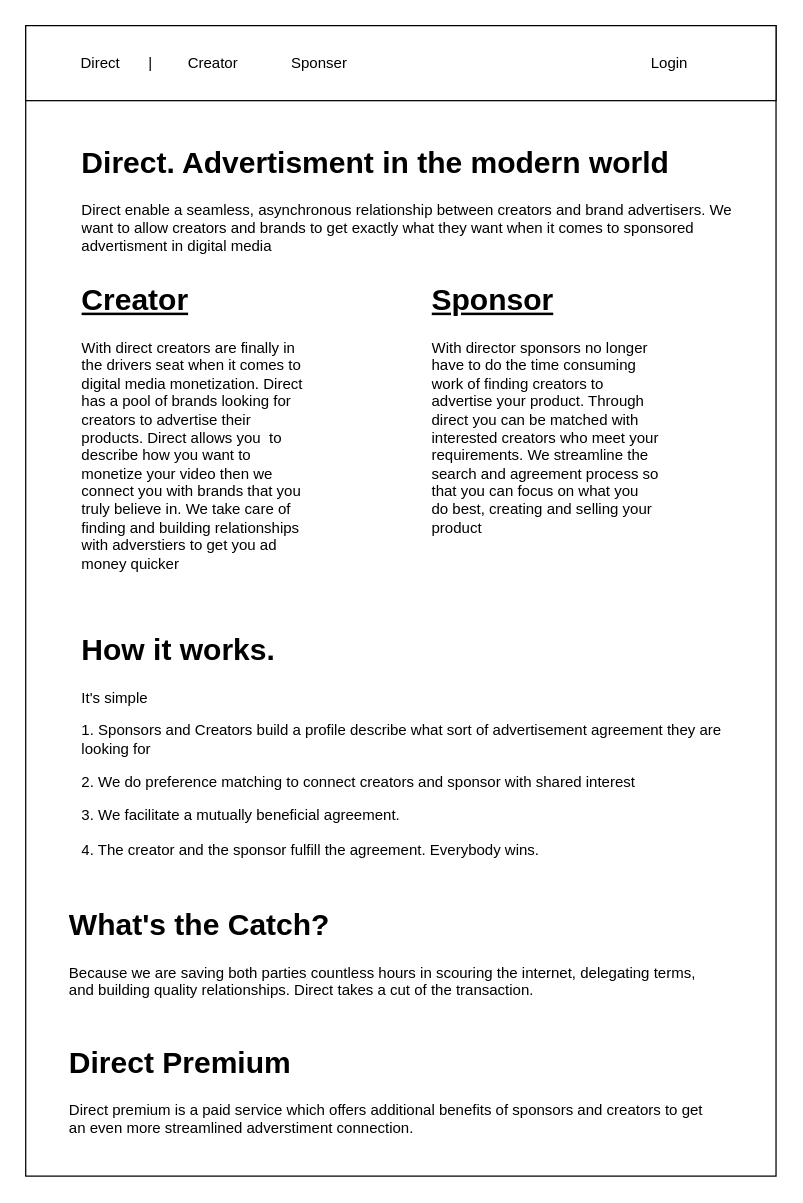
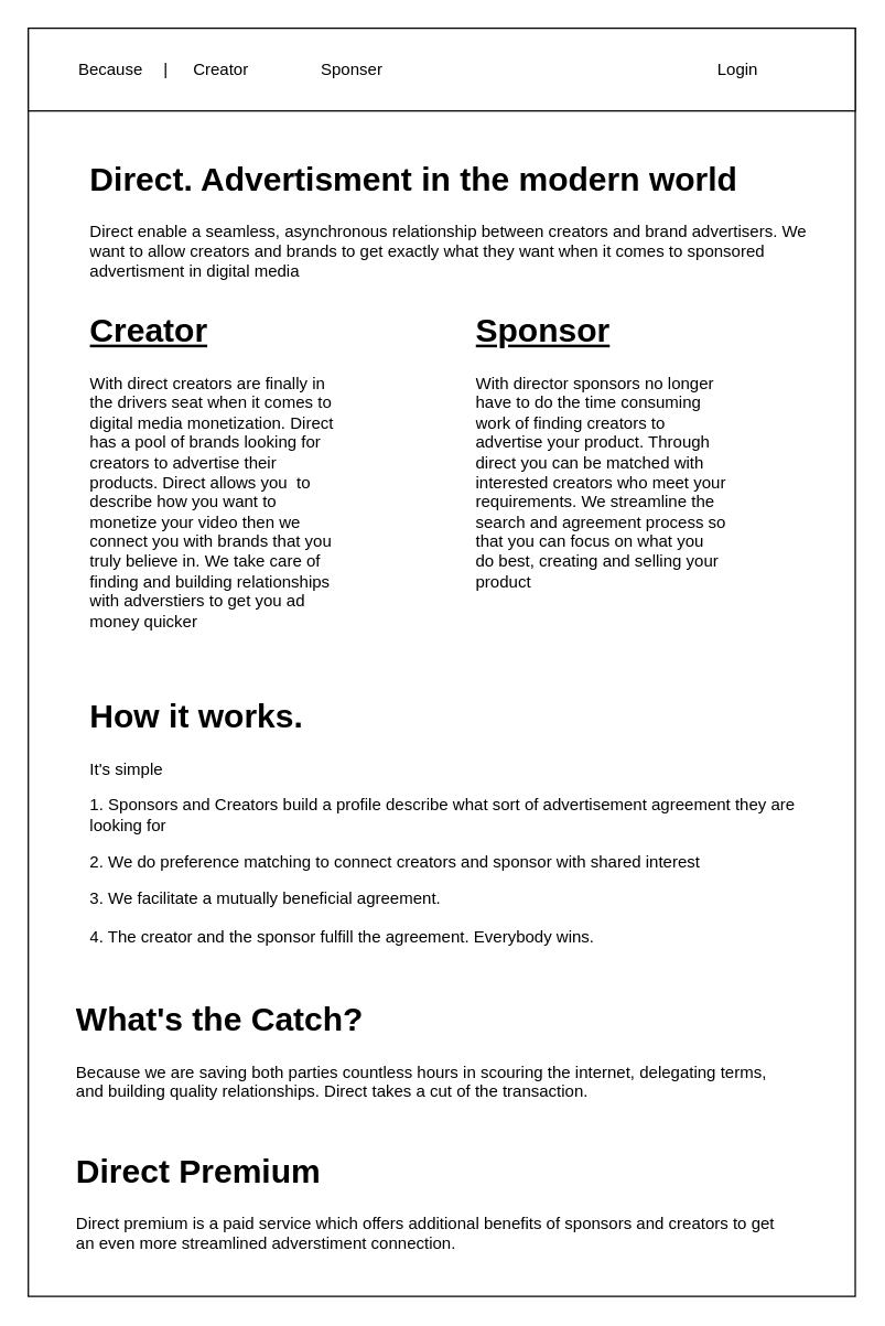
  <mxCell id="0" />
  <mxCell id="1" parent="0" />
  <mxCell id="2" value="" style="rounded=0;whiteSpace=wrap;html=1;" vertex="1" parent="1"><mxGeometry x="20" y="20" width="600" height="920" as="geometry" /></mxCell>
  <mxCell id="3" value="" style="rounded=0;whiteSpace=wrap;html=1;" vertex="1" parent="1"><mxGeometry x="20" y="20" width="600" height="60" as="geometry" /></mxCell>
- <mxCell id="4" value="Direct" style="text;html=1;strokeColor=none;fillColor=none;align=center;verticalAlign=middle;whiteSpace=wrap;rounded=0;" vertex="1" parent="1"><mxGeometry x="50" y="35" width="60" height="30" as="geometry" /></mxCell>
+ <mxCell id="4" value="Because" style="text;html=1;strokeColor=none;fillColor=none;align=center;verticalAlign=middle;whiteSpace=wrap;rounded=0;" vertex="1" parent="1"><mxGeometry x="50" y="35" width="60" height="30" as="geometry" /></mxCell>
  <mxCell id="5" value="&lt;h1&gt;Direct. Advertisment in the modern world&lt;/h1&gt;&lt;div&gt;Direct enable a seamless, asynchronous relationship between creators and brand advertisers. We want to allow creators and brands to get exactly what they want when it comes to sponsored advertisment in digital media&lt;br&gt;&lt;/div&gt;" style="text;html=1;strokeColor=none;fillColor=none;spacing=5;spacingTop=-20;whiteSpace=wrap;overflow=hidden;rounded=0;" vertex="1" parent="1"><mxGeometry x="60" y="110" width="530" height="110" as="geometry" /></mxCell>
  <mxCell id="6" value="&lt;h1&gt;&lt;u&gt;Creator&lt;/u&gt;&lt;/h1&gt;&lt;p&gt;With direct creators are finally in the drivers seat when it comes to digital media monetization. Direct has a pool of brands looking for creators to advertise their products. Direct allows you&amp;nbsp; to describe how you want to monetize your video then we connect you with brands that you truly believe in. We take care of&amp;nbsp; finding and building relationships with adverstiers to get you ad money quicker&lt;/p&gt;" style="text;html=1;strokeColor=none;fillColor=none;spacing=5;spacingTop=-20;whiteSpace=wrap;overflow=hidden;rounded=0;" vertex="1" parent="1"><mxGeometry x="60" y="220" width="190" height="260" as="geometry" /></mxCell>
  <mxCell id="7" value="&lt;h1&gt;&lt;u&gt;Sponsor&lt;/u&gt;&lt;/h1&gt;&lt;p&gt;With director sponsors no longer have to do the time consuming work of finding creators to advertise your product. Through direct you can be matched with interested creators who meet your requirements. We streamline the search and agreement process so that you can focus on what you do best, creating and selling your product&lt;/p&gt;" style="text;html=1;strokeColor=none;fillColor=none;spacing=5;spacingTop=-20;whiteSpace=wrap;overflow=hidden;rounded=0;" vertex="1" parent="1"><mxGeometry x="340" y="220" width="190" height="220" as="geometry" /></mxCell>
- <mxCell id="8" value="Creator" style="text;html=1;strokeColor=none;fillColor=none;align=center;verticalAlign=middle;whiteSpace=wrap;rounded=0;" vertex="1" parent="1"><mxGeometry x="140" y="35" width="60" height="30" as="geometry" /></mxCell>
+ <mxCell id="8" value="Creator" style="text;html=1;strokeColor=none;fillColor=none;align=center;verticalAlign=middle;whiteSpace=wrap;rounded=0;" vertex="1" parent="1"><mxGeometry x="130" y="35" width="60" height="30" as="geometry" /></mxCell>
  <mxCell id="9" value="Sponser" style="text;html=1;strokeColor=none;fillColor=none;align=center;verticalAlign=middle;whiteSpace=wrap;rounded=0;" vertex="1" parent="1"><mxGeometry x="225" y="35" width="60" height="30" as="geometry" /></mxCell>
  <mxCell id="10" value="Login" style="text;html=1;strokeColor=none;fillColor=none;align=center;verticalAlign=middle;whiteSpace=wrap;rounded=0;" vertex="1" parent="1"><mxGeometry x="505" y="35" width="60" height="30" as="geometry" /></mxCell>
  <mxCell id="11" value="|" style="text;html=1;strokeColor=none;fillColor=none;align=center;verticalAlign=middle;whiteSpace=wrap;rounded=0;" vertex="1" parent="1"><mxGeometry x="110" y="35" width="20" height="30" as="geometry" /></mxCell>
  <mxCell id="12" value="&lt;h1&gt;How it works.&lt;/h1&gt;&lt;p&gt;It's simple&amp;nbsp;&lt;/p&gt;&lt;p&gt;1. Sponsors and Creators build a profile describe what sort of advertisement agreement they are looking for&lt;/p&gt;&lt;p&gt;2. We do preference matching to connect creators and sponsor with shared interest&lt;/p&gt;&lt;p&gt;3. We facilitate a mutually beneficial agreement.&amp;nbsp;&lt;br&gt;&lt;br&gt;4. The creator and the sponsor fulfill the agreement. Everybody wins.&lt;/p&gt;" style="text;html=1;strokeColor=none;fillColor=none;spacing=5;spacingTop=-20;whiteSpace=wrap;overflow=hidden;rounded=0;" vertex="1" parent="1"><mxGeometry x="60" y="500" width="530" height="210" as="geometry" /></mxCell>
  <mxCell id="13" value="&lt;h1&gt;What's the Catch?&lt;br&gt;&lt;/h1&gt;&lt;div&gt;Because we are saving both parties countless hours in scouring the internet, delegating terms, and building quality relationships. Direct takes a cut of the transaction.&lt;/div&gt;&lt;div&gt;&lt;br&gt;&lt;/div&gt;&lt;div&gt;&lt;br&gt;&lt;/div&gt;" style="text;html=1;strokeColor=none;fillColor=none;spacing=5;spacingTop=-20;whiteSpace=wrap;overflow=hidden;rounded=0;" vertex="1" parent="1"><mxGeometry x="50" y="720" width="530" height="90" as="geometry" /></mxCell>
  <mxCell id="14" value="&lt;h1&gt;Direct Premium&amp;nbsp;&lt;br&gt;&lt;/h1&gt;&lt;div&gt;Direct premium is a paid service which offers additional benefits of sponsors and creators to get an even more streamlined adverstiment connection.&amp;nbsp;&lt;/div&gt;&lt;div&gt;&lt;br&gt;&lt;/div&gt;" style="text;html=1;strokeColor=none;fillColor=none;spacing=5;spacingTop=-20;whiteSpace=wrap;overflow=hidden;rounded=0;" vertex="1" parent="1"><mxGeometry x="50" y="830" width="530" height="90" as="geometry" /></mxCell>
